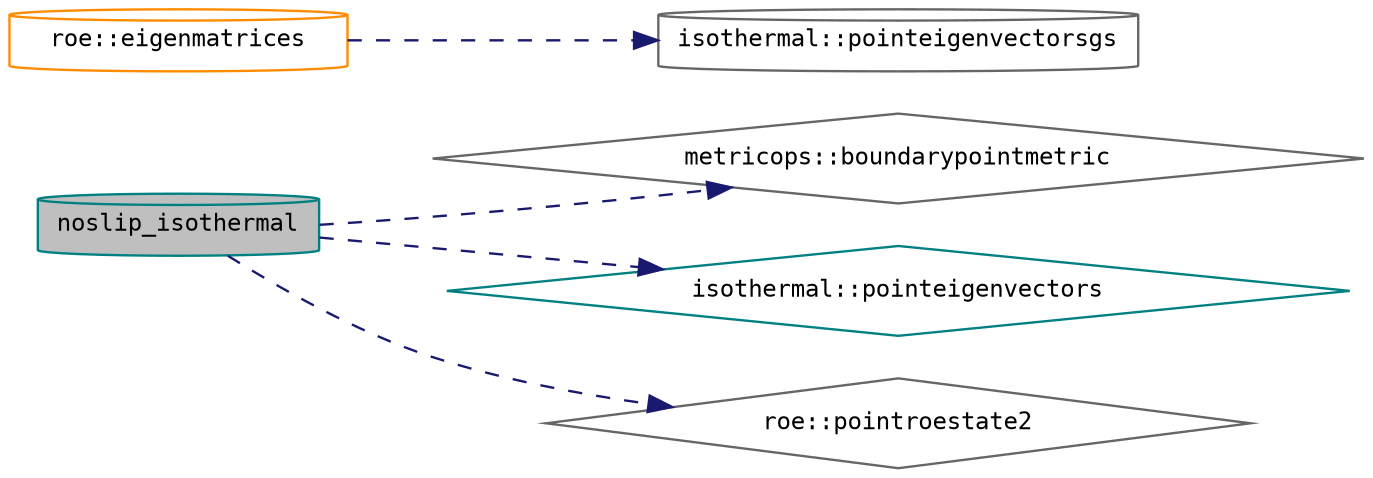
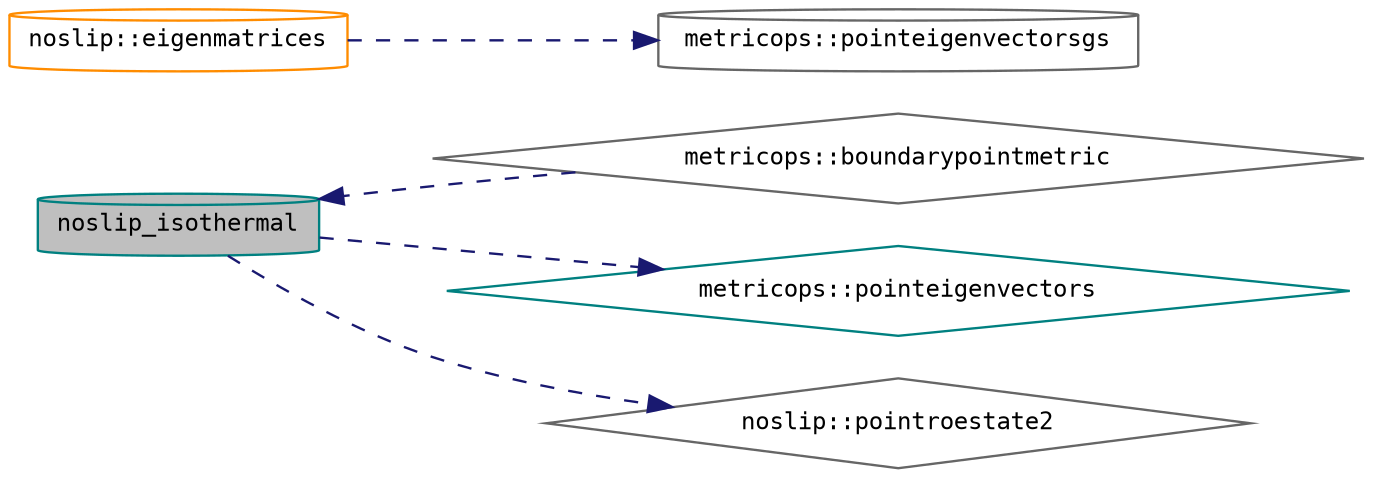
  digraph {
    fontname="DejaVu Sans Mono"
    rankdir=LR
    node [color=gray40 fontname="DejaVu Sans Mono" fontsize=10 shape=cylinder]
    edge [color=midnightblue fontname="DejaVu Sans Mono" fontsize=10 labelfontname=Helvetica labelfontsize=10 style=dashed]
    n1 [color=teal fillcolor=grey75 fontcolor=black height=0.2 label=noslip_isothermal style=filled width=0.4]
    n2 [height=0.2 label="metricops::boundarypointmetric" shape=diamond width=0.4]
-   n3 [color=teal height=0.2 label="isothermal::pointeigenvectors" shape=diamond width=0.4]
-   n4 [height=0.2 label="roe::pointroestate2" shape=diamond width=0.4]
-   n5 [color=darkorange height=0.2 label="roe::eigenmatrices" width=0.4]
-   n6 [height=0.2 label="isothermal::pointeigenvectorsgs" width=0.4]
-   n1 -> n2
+   n3 [color=teal height=0.2 label="metricops::pointeigenvectors" shape=diamond width=0.4]
+   n4 [height=0.2 label="noslip::pointroestate2" shape=diamond width=0.4]
+   n5 [color=darkorange height=0.2 label="noslip::eigenmatrices" width=0.4]
+   n6 [height=0.2 label="metricops::pointeigenvectorsgs" width=0.4]
+   n2 -> n1
    n1 -> n3
    n1 -> n4
    n5 -> n6
  }
